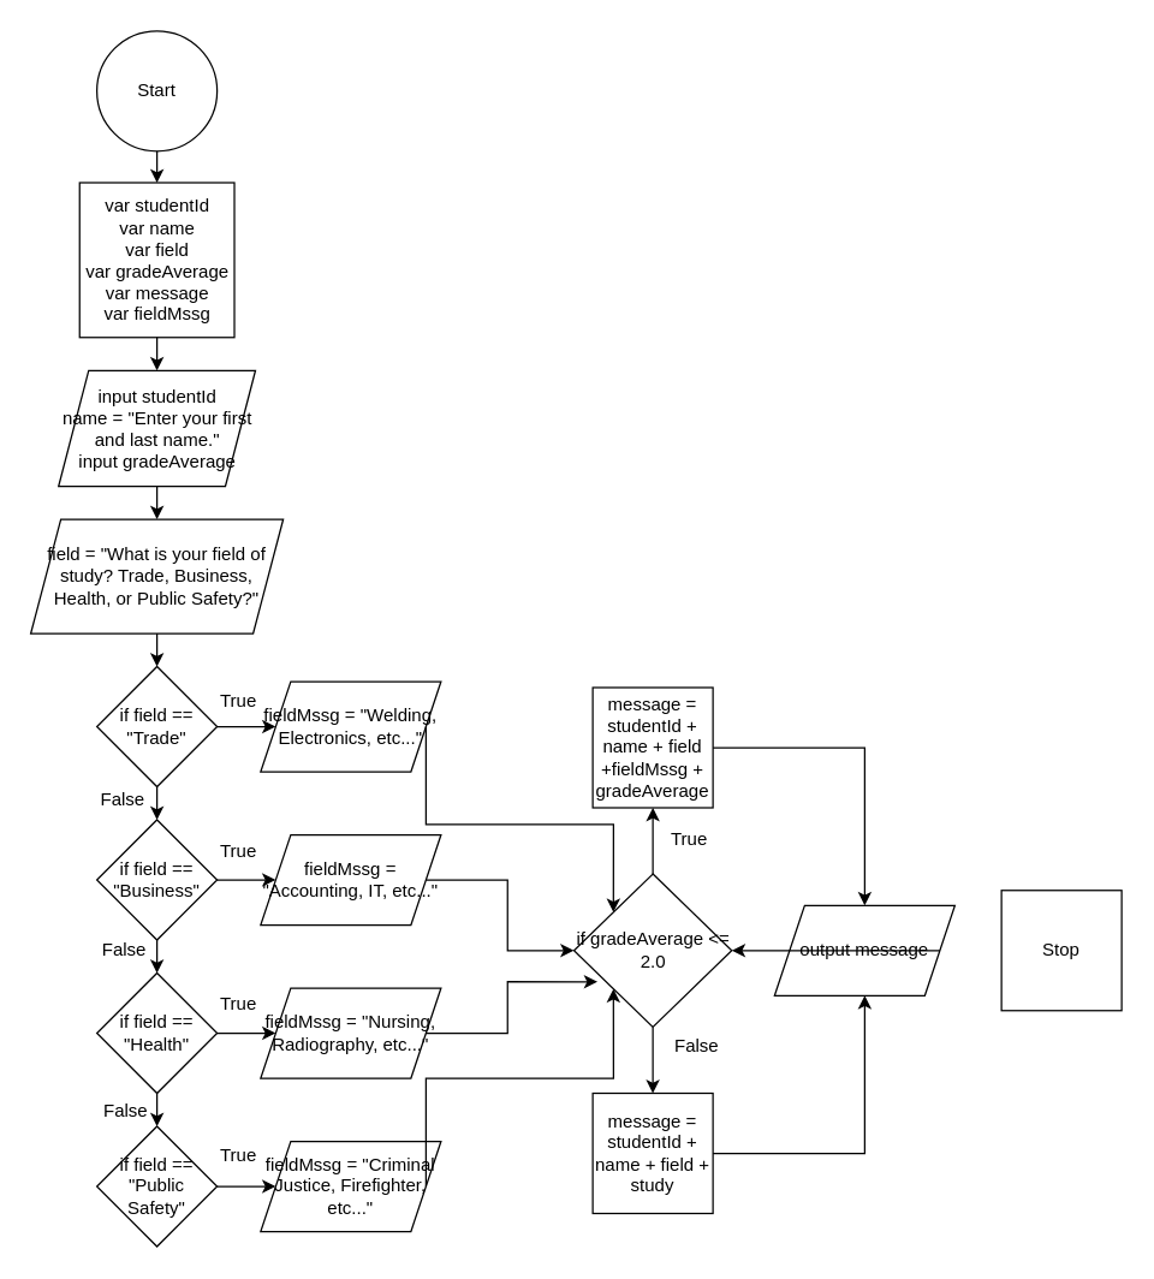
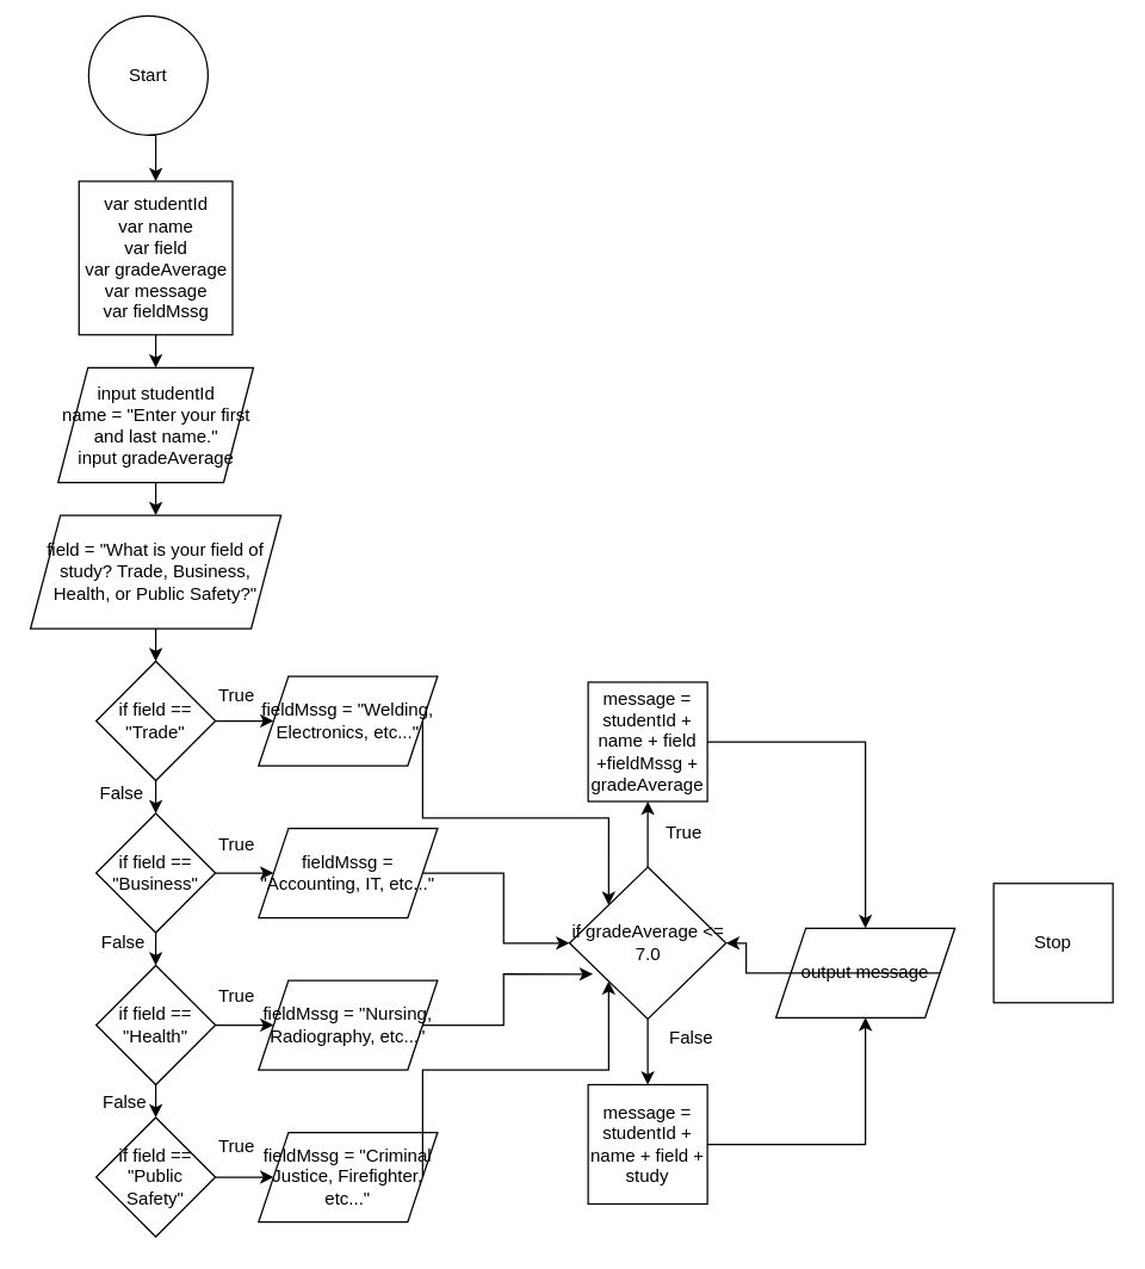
  <mxCell id="0" />
  <mxCell id="1" parent="0" />
  <mxCell id="2" style="edgeStyle=orthogonalEdgeStyle;rounded=0;orthogonalLoop=1;jettySize=auto;html=1;exitX=0.5;exitY=1;exitDx=0;exitDy=0;entryX=0.5;entryY=0;entryDx=0;entryDy=0;" edge="1" parent="1" source="3" target="5"><mxGeometry relative="1" as="geometry" /></mxCell>
- <mxCell id="3" value="Start" style="ellipse;whiteSpace=wrap;html=1;aspect=fixed;fillColor=none;" vertex="1" parent="1"><mxGeometry x="64" y="20" width="80" height="80" as="geometry" /></mxCell>
+ <mxCell id="3" value="Start" style="ellipse;whiteSpace=wrap;html=1;aspect=fixed;fillColor=none;" vertex="1" parent="1"><mxGeometry x="59" y="10" width="80" height="80" as="geometry" /></mxCell>
  <mxCell id="4" style="edgeStyle=orthogonalEdgeStyle;rounded=0;orthogonalLoop=1;jettySize=auto;html=1;exitX=0.5;exitY=1;exitDx=0;exitDy=0;entryX=0.5;entryY=0;entryDx=0;entryDy=0;" edge="1" parent="1" source="5" target="9"><mxGeometry relative="1" as="geometry" /></mxCell>
  <mxCell id="5" value="var studentId&lt;div&gt;var name&lt;/div&gt;&lt;div&gt;var field&lt;/div&gt;&lt;div&gt;var gradeAverage&lt;/div&gt;&lt;div&gt;var message&lt;/div&gt;&lt;div&gt;var fieldMssg&lt;/div&gt;" style="whiteSpace=wrap;html=1;aspect=fixed;fillColor=none;" vertex="1" parent="1"><mxGeometry x="52.5" y="121" width="103" height="103" as="geometry" /></mxCell>
  <mxCell id="6" style="edgeStyle=orthogonalEdgeStyle;rounded=0;orthogonalLoop=1;jettySize=auto;html=1;exitX=0.5;exitY=1;exitDx=0;exitDy=0;entryX=0.5;entryY=0;entryDx=0;entryDy=0;" edge="1" parent="1" source="7" target="12"><mxGeometry relative="1" as="geometry" /></mxCell>
  <mxCell id="7" value="field = &quot;What is your field of study? Trade, Business, Health, or Public Safety?&quot;" style="shape=parallelogram;perimeter=parallelogramPerimeter;whiteSpace=wrap;html=1;fixedSize=1;fillColor=none;" vertex="1" parent="1"><mxGeometry x="20" y="345" width="168" height="76" as="geometry" /></mxCell>
  <mxCell id="8" style="edgeStyle=orthogonalEdgeStyle;rounded=0;orthogonalLoop=1;jettySize=auto;html=1;exitX=0.5;exitY=1;exitDx=0;exitDy=0;entryX=0.5;entryY=0;entryDx=0;entryDy=0;" edge="1" parent="1" source="9" target="7"><mxGeometry relative="1" as="geometry" /></mxCell>
  <mxCell id="9" value="input studentId&lt;div&gt;name = &quot;Enter your first and last name.&quot;&lt;/div&gt;&lt;div&gt;input gradeAverage&lt;/div&gt;" style="shape=parallelogram;perimeter=parallelogramPerimeter;whiteSpace=wrap;html=1;fixedSize=1;fillColor=none;" vertex="1" parent="1"><mxGeometry x="38.5" y="246" width="131" height="77" as="geometry" /></mxCell>
  <mxCell id="10" style="edgeStyle=orthogonalEdgeStyle;rounded=0;orthogonalLoop=1;jettySize=auto;html=1;exitX=0.5;exitY=1;exitDx=0;exitDy=0;entryX=0.5;entryY=0;entryDx=0;entryDy=0;" edge="1" parent="1" source="12" target="15"><mxGeometry relative="1" as="geometry" /></mxCell>
  <mxCell id="11" style="edgeStyle=orthogonalEdgeStyle;rounded=0;orthogonalLoop=1;jettySize=auto;html=1;exitX=1;exitY=0.5;exitDx=0;exitDy=0;entryX=0;entryY=0.5;entryDx=0;entryDy=0;" edge="1" parent="1" source="12" target="24"><mxGeometry relative="1" as="geometry" /></mxCell>
  <mxCell id="12" value="if field == &quot;Trade&quot;" style="rhombus;whiteSpace=wrap;html=1;fillColor=none;" vertex="1" parent="1"><mxGeometry x="64" y="443" width="80" height="80" as="geometry" /></mxCell>
  <mxCell id="13" style="edgeStyle=orthogonalEdgeStyle;rounded=0;orthogonalLoop=1;jettySize=auto;html=1;exitX=0.5;exitY=1;exitDx=0;exitDy=0;entryX=0.5;entryY=0;entryDx=0;entryDy=0;" edge="1" parent="1" source="15" target="18"><mxGeometry relative="1" as="geometry" /></mxCell>
  <mxCell id="14" style="edgeStyle=orthogonalEdgeStyle;rounded=0;orthogonalLoop=1;jettySize=auto;html=1;exitX=1;exitY=0.5;exitDx=0;exitDy=0;entryX=0;entryY=0.5;entryDx=0;entryDy=0;" edge="1" parent="1" source="15" target="26"><mxGeometry relative="1" as="geometry" /></mxCell>
  <mxCell id="15" value="if field == &quot;Business&quot;" style="rhombus;whiteSpace=wrap;html=1;fillColor=none;" vertex="1" parent="1"><mxGeometry x="64" y="545" width="80" height="80" as="geometry" /></mxCell>
  <mxCell id="16" style="edgeStyle=orthogonalEdgeStyle;rounded=0;orthogonalLoop=1;jettySize=auto;html=1;exitX=0.5;exitY=1;exitDx=0;exitDy=0;entryX=0.5;entryY=0;entryDx=0;entryDy=0;" edge="1" parent="1" source="18" target="20"><mxGeometry relative="1" as="geometry" /></mxCell>
  <mxCell id="17" style="edgeStyle=orthogonalEdgeStyle;rounded=0;orthogonalLoop=1;jettySize=auto;html=1;exitX=1;exitY=0.5;exitDx=0;exitDy=0;entryX=0;entryY=0.5;entryDx=0;entryDy=0;" edge="1" parent="1" source="18" target="27"><mxGeometry relative="1" as="geometry" /></mxCell>
  <mxCell id="18" value="if field == &quot;Health&quot;" style="rhombus;whiteSpace=wrap;html=1;fillColor=none;" vertex="1" parent="1"><mxGeometry x="64" y="647" width="80" height="80" as="geometry" /></mxCell>
  <mxCell id="19" style="edgeStyle=orthogonalEdgeStyle;rounded=0;orthogonalLoop=1;jettySize=auto;html=1;exitX=1;exitY=0.5;exitDx=0;exitDy=0;entryX=0;entryY=0.5;entryDx=0;entryDy=0;" edge="1" parent="1" source="20" target="29"><mxGeometry relative="1" as="geometry" /></mxCell>
  <mxCell id="20" value="if field == &quot;Public Safety&quot;" style="rhombus;whiteSpace=wrap;html=1;fillColor=none;" vertex="1" parent="1"><mxGeometry x="64" y="749" width="80" height="80" as="geometry" /></mxCell>
  <mxCell id="21" style="edgeStyle=orthogonalEdgeStyle;rounded=0;orthogonalLoop=1;jettySize=auto;html=1;exitX=1;exitY=0.5;exitDx=0;exitDy=0;entryX=0.5;entryY=0;entryDx=0;entryDy=0;" edge="1" parent="1" source="22" target="37"><mxGeometry relative="1" as="geometry" /></mxCell>
  <mxCell id="22" value="message = studentId + name + field +fieldMssg + gradeAverage" style="whiteSpace=wrap;html=1;aspect=fixed;fillColor=none;" vertex="1" parent="1"><mxGeometry x="394" y="457" width="80" height="80" as="geometry" /></mxCell>
  <mxCell id="23" style="edgeStyle=orthogonalEdgeStyle;rounded=0;orthogonalLoop=1;jettySize=auto;html=1;exitX=1;exitY=0.5;exitDx=0;exitDy=0;entryX=0;entryY=0;entryDx=0;entryDy=0;" edge="1" parent="1" source="24" target="32"><mxGeometry relative="1" as="geometry"><Array as="points"><mxPoint x="283" y="548" /><mxPoint x="408" y="548" /></Array></mxGeometry></mxCell>
  <mxCell id="24" value="fieldMssg = &quot;Welding, Electronics, etc...&quot;" style="shape=parallelogram;perimeter=parallelogramPerimeter;whiteSpace=wrap;html=1;fixedSize=1;fillColor=none;" vertex="1" parent="1"><mxGeometry x="173" y="453" width="120" height="60" as="geometry" /></mxCell>
  <mxCell id="25" style="edgeStyle=orthogonalEdgeStyle;rounded=0;orthogonalLoop=1;jettySize=auto;html=1;exitX=1;exitY=0.5;exitDx=0;exitDy=0;entryX=0;entryY=0.5;entryDx=0;entryDy=0;" edge="1" parent="1" source="26" target="32"><mxGeometry relative="1" as="geometry" /></mxCell>
  <mxCell id="26" value="fieldMssg = &quot;Accounting, IT, etc...&quot;" style="shape=parallelogram;perimeter=parallelogramPerimeter;whiteSpace=wrap;html=1;fixedSize=1;fillColor=none;" vertex="1" parent="1"><mxGeometry x="173" y="555" width="120" height="60" as="geometry" /></mxCell>
  <mxCell id="27" value="fieldMssg = &quot;Nursing, Radiography, etc...&quot;" style="shape=parallelogram;perimeter=parallelogramPerimeter;whiteSpace=wrap;html=1;fixedSize=1;fillColor=none;" vertex="1" parent="1"><mxGeometry x="173" y="657" width="120" height="60" as="geometry" /></mxCell>
  <mxCell id="28" style="edgeStyle=orthogonalEdgeStyle;rounded=0;orthogonalLoop=1;jettySize=auto;html=1;exitX=1;exitY=0.5;exitDx=0;exitDy=0;entryX=0;entryY=1;entryDx=0;entryDy=0;" edge="1" parent="1" source="29" target="32"><mxGeometry relative="1" as="geometry"><Array as="points"><mxPoint x="283" y="717" /><mxPoint x="408" y="717" /></Array></mxGeometry></mxCell>
  <mxCell id="29" value="fieldMssg = &quot;Criminal Justice, Firefighter, etc...&quot;" style="shape=parallelogram;perimeter=parallelogramPerimeter;whiteSpace=wrap;html=1;fixedSize=1;fillColor=none;" vertex="1" parent="1"><mxGeometry x="173" y="759" width="120" height="60" as="geometry" /></mxCell>
  <mxCell id="30" style="edgeStyle=orthogonalEdgeStyle;rounded=0;orthogonalLoop=1;jettySize=auto;html=1;exitX=0.5;exitY=1;exitDx=0;exitDy=0;entryX=0.5;entryY=0;entryDx=0;entryDy=0;" edge="1" parent="1" source="32" target="34"><mxGeometry relative="1" as="geometry" /></mxCell>
  <mxCell id="31" style="edgeStyle=orthogonalEdgeStyle;rounded=0;orthogonalLoop=1;jettySize=auto;html=1;exitX=0.5;exitY=0;exitDx=0;exitDy=0;entryX=0.5;entryY=1;entryDx=0;entryDy=0;" edge="1" parent="1" source="32" target="22"><mxGeometry relative="1" as="geometry" /></mxCell>
- <mxCell id="32" value="if gradeAverage &amp;lt;= 2.0" style="rhombus;whiteSpace=wrap;html=1;fillColor=none;" vertex="1" parent="1"><mxGeometry x="381.5" y="581" width="105" height="102" as="geometry" /></mxCell>
+ <mxCell id="32" value="if gradeAverage &amp;lt;= 7.0" style="rhombus;whiteSpace=wrap;html=1;fillColor=none;" vertex="1" parent="1"><mxGeometry x="381.5" y="581" width="105" height="102" as="geometry" /></mxCell>
  <mxCell id="33" style="edgeStyle=orthogonalEdgeStyle;rounded=0;orthogonalLoop=1;jettySize=auto;html=1;exitX=1;exitY=0.5;exitDx=0;exitDy=0;entryX=0.5;entryY=1;entryDx=0;entryDy=0;" edge="1" parent="1" source="34" target="37"><mxGeometry relative="1" as="geometry" /></mxCell>
  <mxCell id="34" value="message = studentId + name + field + study" style="whiteSpace=wrap;html=1;aspect=fixed;fillColor=none;" vertex="1" parent="1"><mxGeometry x="394" y="727" width="80" height="80" as="geometry" /></mxCell>
  <mxCell id="35" style="edgeStyle=orthogonalEdgeStyle;rounded=0;orthogonalLoop=1;jettySize=auto;html=1;exitX=1;exitY=0.5;exitDx=0;exitDy=0;entryX=0.149;entryY=0.704;entryDx=0;entryDy=0;entryPerimeter=0;" edge="1" parent="1" source="27" target="32"><mxGeometry relative="1" as="geometry" /></mxCell>
  <mxCell id="36" style="edgeStyle=orthogonalEdgeStyle;rounded=0;orthogonalLoop=1;jettySize=auto;html=1;exitX=1;exitY=0.5;exitDx=0;exitDy=0;" edge="1" parent="1" source="37" target="32"><mxGeometry relative="1" as="geometry" /></mxCell>
- <mxCell id="37" value="output message" style="shape=parallelogram;perimeter=parallelogramPerimeter;whiteSpace=wrap;html=1;fixedSize=1;fillColor=none;" vertex="1" parent="1"><mxGeometry x="515" y="602" width="120" height="60" as="geometry" /></mxCell>
+ <mxCell id="37" value="output message" style="shape=parallelogram;perimeter=parallelogramPerimeter;whiteSpace=wrap;html=1;fixedSize=1;fillColor=none;" vertex="1" parent="1"><mxGeometry x="520" y="622" width="120" height="60" as="geometry" /></mxCell>
  <mxCell id="38" value="True" style="text;html=1;align=center;verticalAlign=middle;resizable=0;points=[];autosize=1;strokeColor=none;fillColor=none;" vertex="1" parent="1"><mxGeometry x="437" y="545" width="42" height="26" as="geometry" /></mxCell>
  <mxCell id="39" value="False" style="text;html=1;align=center;verticalAlign=middle;resizable=0;points=[];autosize=1;strokeColor=none;fillColor=none;" vertex="1" parent="1"><mxGeometry x="439.5" y="683" width="47" height="26" as="geometry" /></mxCell>
  <mxCell id="40" value="True" style="text;html=1;align=center;verticalAlign=middle;resizable=0;points=[];autosize=1;strokeColor=none;fillColor=none;" vertex="1" parent="1"><mxGeometry x="137" y="453" width="42" height="26" as="geometry" /></mxCell>
  <mxCell id="41" value="True" style="text;html=1;align=center;verticalAlign=middle;resizable=0;points=[];autosize=1;strokeColor=none;fillColor=none;" vertex="1" parent="1"><mxGeometry x="137" y="553" width="42" height="26" as="geometry" /></mxCell>
  <mxCell id="42" value="True" style="text;html=1;align=center;verticalAlign=middle;resizable=0;points=[];autosize=1;strokeColor=none;fillColor=none;" vertex="1" parent="1"><mxGeometry x="137" y="655" width="42" height="26" as="geometry" /></mxCell>
  <mxCell id="43" value="True" style="text;html=1;align=center;verticalAlign=middle;resizable=0;points=[];autosize=1;strokeColor=none;fillColor=none;" vertex="1" parent="1"><mxGeometry x="137" y="756" width="42" height="26" as="geometry" /></mxCell>
  <mxCell id="44" value="False" style="text;html=1;align=center;verticalAlign=middle;resizable=0;points=[];autosize=1;strokeColor=none;fillColor=none;" vertex="1" parent="1"><mxGeometry x="57" y="519" width="47" height="26" as="geometry" /></mxCell>
  <mxCell id="45" value="False" style="text;html=1;align=center;verticalAlign=middle;resizable=0;points=[];autosize=1;strokeColor=none;fillColor=none;" vertex="1" parent="1"><mxGeometry x="58" y="619" width="47" height="26" as="geometry" /></mxCell>
  <mxCell id="46" value="False" style="text;html=1;align=center;verticalAlign=middle;resizable=0;points=[];autosize=1;strokeColor=none;fillColor=none;" vertex="1" parent="1"><mxGeometry x="59" y="726" width="47" height="26" as="geometry" /></mxCell>
  <mxCell id="47" value="Stop" style="whiteSpace=wrap;html=1;aspect=fixed;fillColor=none;rounded=0;" vertex="1" parent="1"><mxGeometry x="666" y="592" width="80" height="80" as="geometry" /></mxCell>
